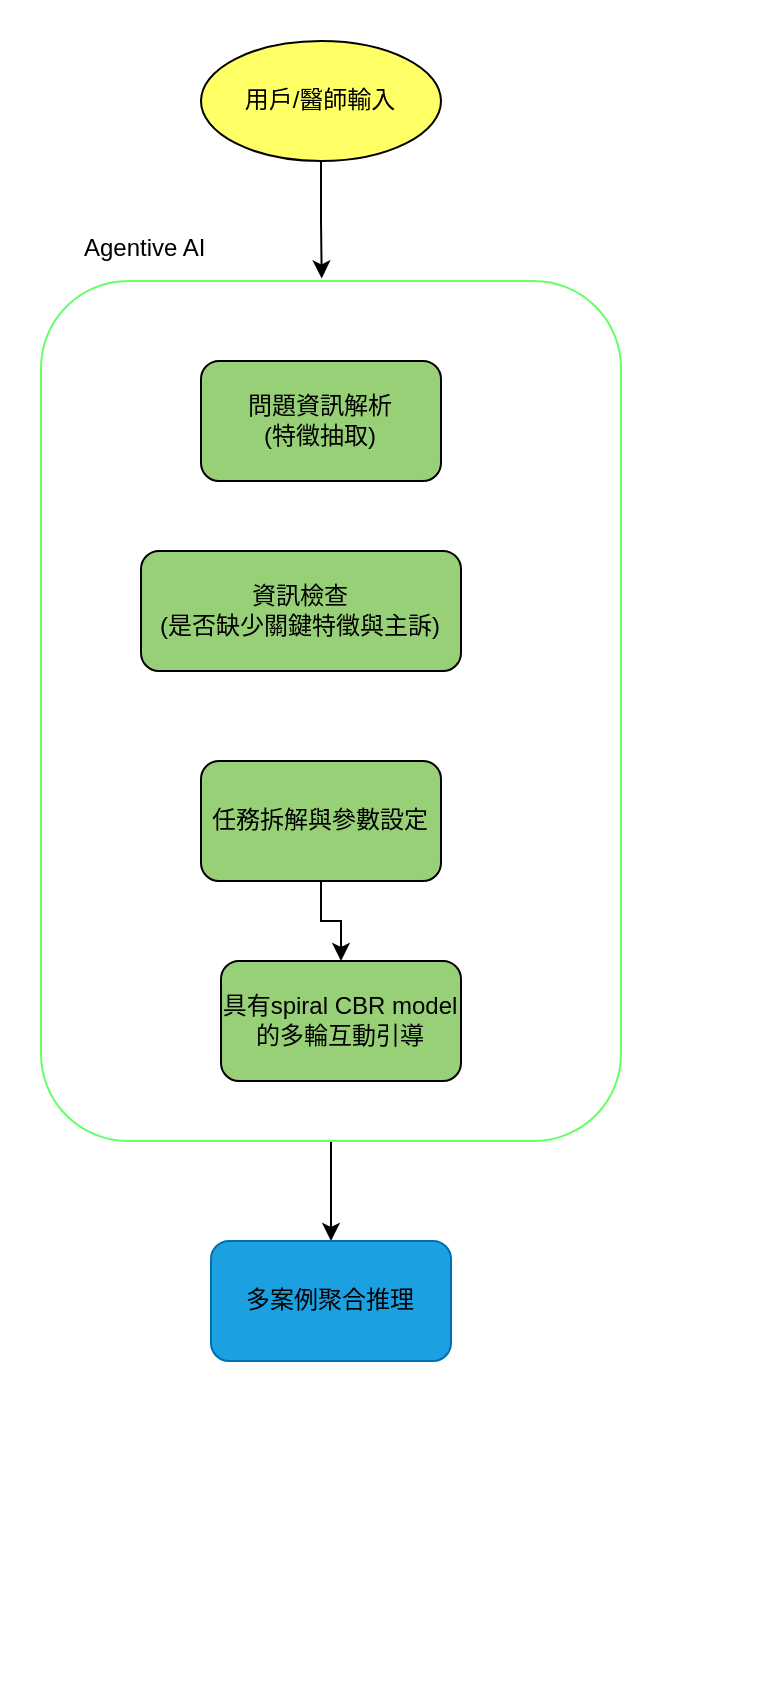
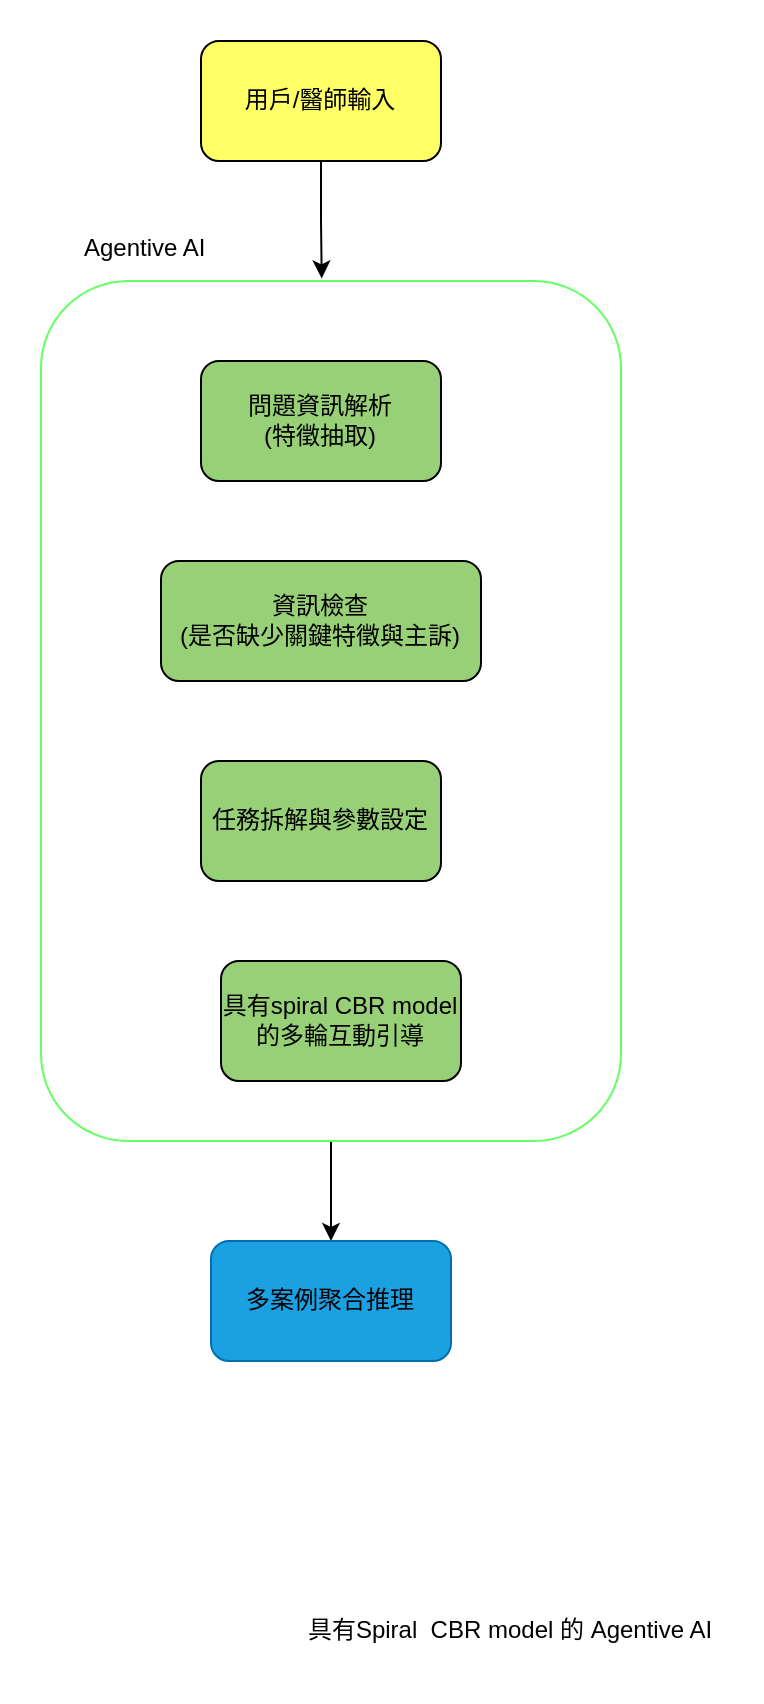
  <mxCell id="0" />
  <mxCell id="1" parent="0" />
- <mxCell id="2" value="&lt;font style=&quot;color: rgb(0, 0, 0);&quot;&gt;用戶/醫師輸入&lt;/font&gt;" style="ellipse;whiteSpace=wrap;html=1;fillColor=#FFFF66;" parent="1" vertex="1"><mxGeometry x="100" y="20" width="120" height="60" as="geometry" /></mxCell>
+ <mxCell id="2" value="&lt;font style=&quot;color: rgb(0, 0, 0);&quot;&gt;用戶/醫師輸入&lt;/font&gt;" style="rounded=1;whiteSpace=wrap;html=1;fillColor=#FFFF66;" parent="1" vertex="1"><mxGeometry x="100" y="20" width="120" height="60" as="geometry" /></mxCell>
  <mxCell id="3" style="edgeStyle=orthogonalEdgeStyle;rounded=0;orthogonalLoop=1;jettySize=auto;html=1;entryX=0.5;entryY=0;entryDx=0;entryDy=0;" parent="1" source="4" target="12" edge="1"><mxGeometry relative="1" as="geometry" /></mxCell>
  <mxCell id="4" value="" style="rounded=1;whiteSpace=wrap;html=1;strokeColor=#66FF66;" parent="1" vertex="1"><mxGeometry x="20" y="140" width="290" height="430" as="geometry" /></mxCell>
  <mxCell id="5" value="&lt;font style=&quot;color: rgb(0, 0, 0);&quot;&gt;問題資訊解析&lt;/font&gt;&lt;div&gt;&lt;font style=&quot;color: rgb(0, 0, 0);&quot;&gt;(特徵抽取)&lt;/font&gt;&lt;/div&gt;" style="rounded=1;whiteSpace=wrap;html=1;strokeColor=#000000;fillColor=#97D077;" parent="1" vertex="1"><mxGeometry x="100" y="180" width="120" height="60" as="geometry" /></mxCell>
- <mxCell id="6" value="&lt;font style=&quot;color: rgb(0, 0, 0);&quot;&gt;資訊檢查&lt;/font&gt;&lt;div&gt;&lt;font style=&quot;color: rgb(0, 0, 0);&quot;&gt;(是否缺少關鍵特徵與主訴)&lt;/font&gt;&lt;/div&gt;" style="rounded=1;whiteSpace=wrap;html=1;strokeColor=#000000;fillColor=#97D077;" parent="1" vertex="1"><mxGeometry x="70" y="275" width="160" height="60" as="geometry" /></mxCell>
- <mxCell id="7" style="edgeStyle=orthogonalEdgeStyle;rounded=0;orthogonalLoop=1;jettySize=auto;html=1;" parent="1" source="8" target="9" edge="1"><mxGeometry relative="1" as="geometry" /></mxCell>
+ <mxCell id="6" value="&lt;font style=&quot;color: rgb(0, 0, 0);&quot;&gt;資訊檢查&lt;/font&gt;&lt;div&gt;&lt;font style=&quot;color: rgb(0, 0, 0);&quot;&gt;(是否缺少關鍵特徵與主訴)&lt;/font&gt;&lt;/div&gt;" style="rounded=1;whiteSpace=wrap;html=1;strokeColor=#000000;fillColor=#97D077;" parent="1" vertex="1"><mxGeometry x="80" y="280" width="160" height="60" as="geometry" /></mxCell>
  <mxCell id="8" value="&lt;font color=&quot;#000000&quot;&gt;任務拆解與參數設定&lt;/font&gt;" style="rounded=1;whiteSpace=wrap;html=1;strokeColor=#000000;fillColor=#97D077;" parent="1" vertex="1"><mxGeometry x="100" y="380" width="120" height="60" as="geometry" /></mxCell>
  <mxCell id="9" value="&lt;font color=&quot;#000000&quot;&gt;具有spiral CBR&amp;nbsp;model 的多輪互動引導&lt;/font&gt;" style="rounded=1;whiteSpace=wrap;html=1;strokeColor=#000000;fillColor=#97D077;" parent="1" vertex="1"><mxGeometry x="110" y="480" width="120" height="60" as="geometry" /></mxCell>
  <mxCell id="10" style="edgeStyle=orthogonalEdgeStyle;rounded=0;orthogonalLoop=1;jettySize=auto;html=1;entryX=0.484;entryY=-0.003;entryDx=0;entryDy=0;entryPerimeter=0;" parent="1" source="2" target="4" edge="1"><mxGeometry relative="1" as="geometry" /></mxCell>
  <mxCell id="11" value="Agentive AI" style="text;whiteSpace=wrap;html=1;" parent="1" vertex="1"><mxGeometry x="40" y="110" width="90" height="40" as="geometry" /></mxCell>
  <mxCell id="12" value="&lt;font style=&quot;color: rgb(0, 0, 0);&quot;&gt;多案例聚合推理&lt;/font&gt;" style="rounded=1;whiteSpace=wrap;html=1;fillColor=#1ba1e2;fontColor=#ffffff;strokeColor=#006EAF;" parent="1" vertex="1"><mxGeometry x="105" y="620" width="120" height="60" as="geometry" /></mxCell>
+ <mxCell id="13" value="具有Spiral&amp;nbsp; CBR model 的 Agentive AI" style="text;html=1;align=center;verticalAlign=middle;whiteSpace=wrap;rounded=0;" vertex="1" parent="1"><mxGeometry x="150" y="800" width="210" height="30" as="geometry" /></mxCell>
